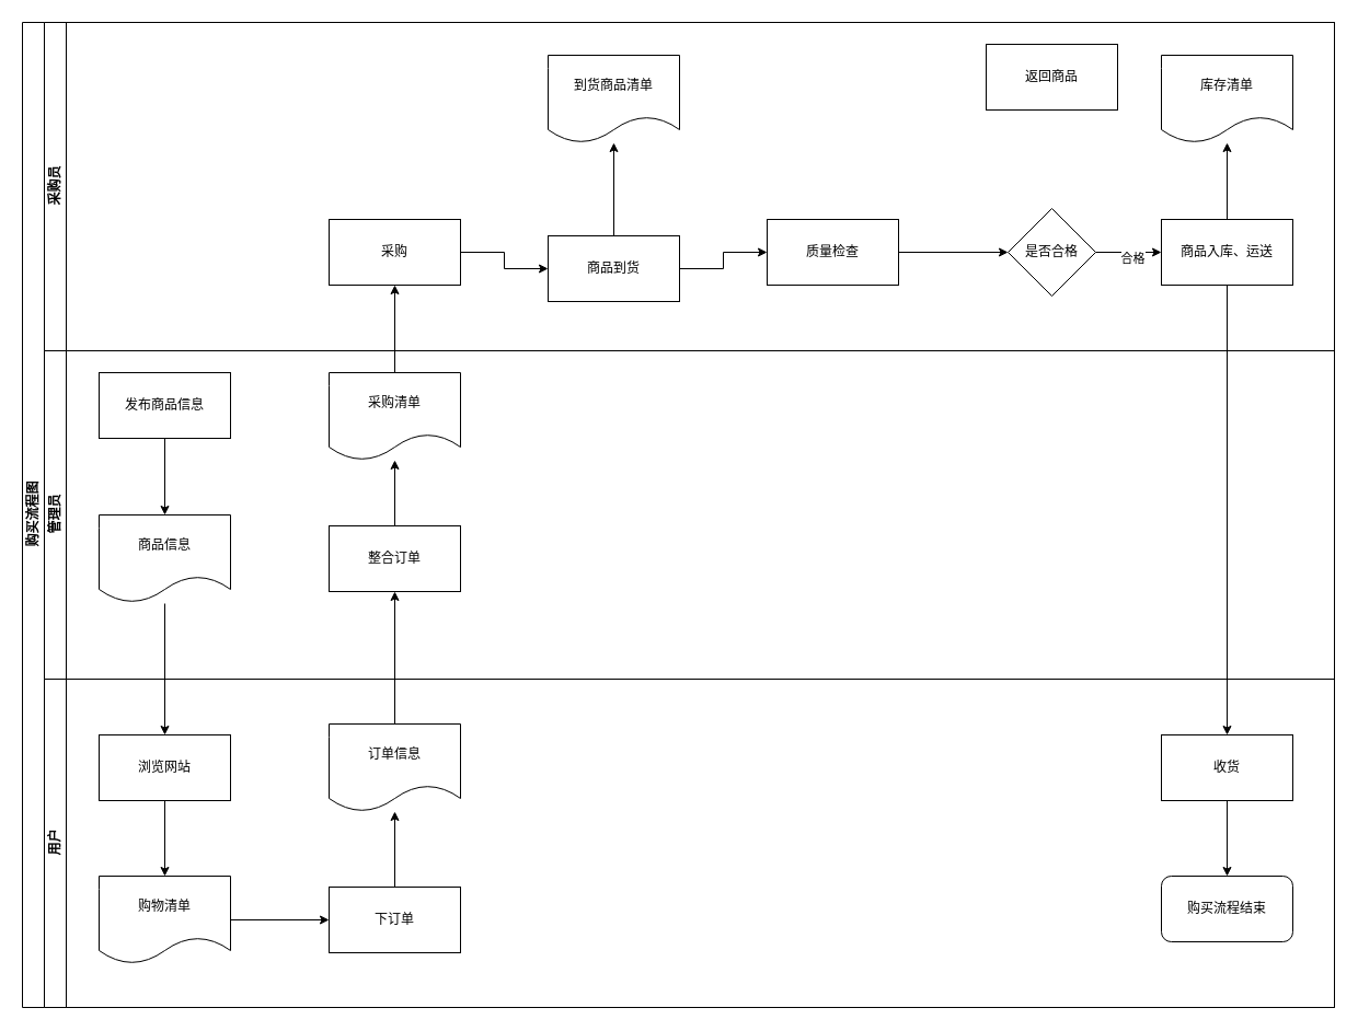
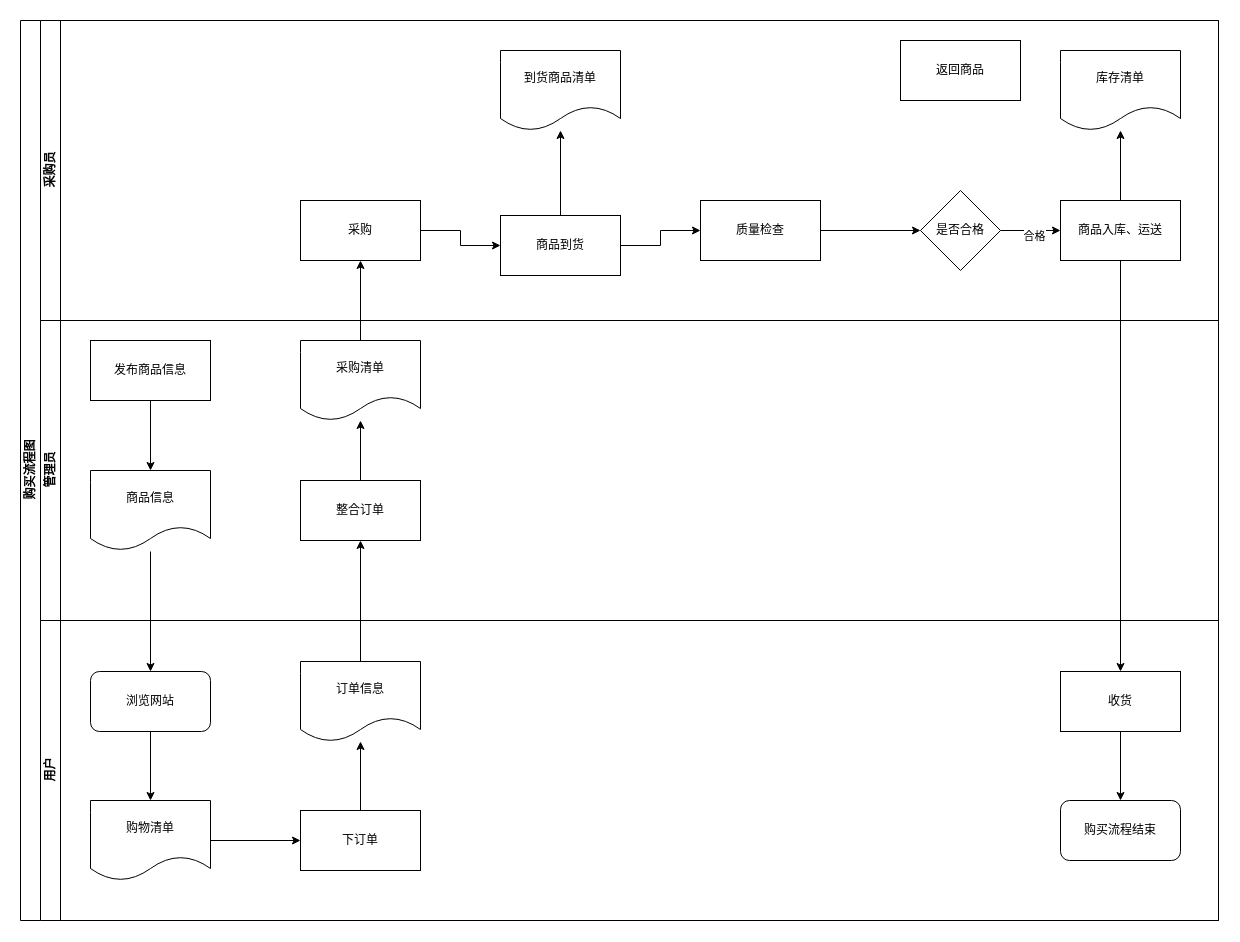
  <mxCell id="0" />
  <mxCell id="1" parent="0" />
  <mxCell id="2" value="购买流程图" style="swimlane;html=1;childLayout=stackLayout;resizeParent=1;resizeParentMax=0;horizontal=0;startSize=20;horizontalStack=0;" parent="1" vertex="1"><mxGeometry x="20" y="20" width="1198" height="900" as="geometry" /></mxCell>
  <mxCell id="3" value="采购员" style="swimlane;html=1;startSize=20;horizontal=0;" parent="2" vertex="1"><mxGeometry x="20" width="1178" height="300" as="geometry"><mxRectangle x="20" width="560" height="30" as="alternateBounds" /></mxGeometry></mxCell>
  <mxCell id="4" value="" style="edgeStyle=orthogonalEdgeStyle;rounded=0;orthogonalLoop=1;jettySize=auto;html=1;" edge="1" parent="3" source="5" target="8"><mxGeometry relative="1" as="geometry" /></mxCell>
  <mxCell id="5" value="采购" style="rounded=0;whiteSpace=wrap;html=1;" vertex="1" parent="3"><mxGeometry x="260" y="180" width="120" height="60" as="geometry" /></mxCell>
  <mxCell id="6" value="" style="edgeStyle=orthogonalEdgeStyle;rounded=0;orthogonalLoop=1;jettySize=auto;html=1;" edge="1" parent="3" source="8" target="10"><mxGeometry relative="1" as="geometry" /></mxCell>
  <mxCell id="7" value="" style="edgeStyle=orthogonalEdgeStyle;rounded=0;orthogonalLoop=1;jettySize=auto;html=1;" edge="1" parent="3" source="8" target="15"><mxGeometry relative="1" as="geometry" /></mxCell>
  <mxCell id="8" value="商品到货" style="whiteSpace=wrap;html=1;rounded=0;" vertex="1" parent="3"><mxGeometry x="460" y="195" width="120" height="60" as="geometry" /></mxCell>
  <mxCell id="9" value="" style="edgeStyle=orthogonalEdgeStyle;rounded=0;orthogonalLoop=1;jettySize=auto;html=1;" edge="1" parent="3" source="10" target="13"><mxGeometry relative="1" as="geometry" /></mxCell>
  <mxCell id="10" value="质量检查" style="whiteSpace=wrap;html=1;rounded=0;" vertex="1" parent="3"><mxGeometry x="660" y="180" width="120" height="60" as="geometry" /></mxCell>
  <mxCell id="11" value="" style="edgeStyle=orthogonalEdgeStyle;rounded=0;orthogonalLoop=1;jettySize=auto;html=1;" edge="1" parent="3" source="13" target="17"><mxGeometry relative="1" as="geometry" /></mxCell>
  <mxCell id="12" value="合格" style="edgeLabel;html=1;align=center;verticalAlign=middle;resizable=0;points=[];" vertex="1" connectable="0" parent="11"><mxGeometry x="0.086" y="-5" relative="1" as="geometry"><mxPoint as="offset" /></mxGeometry></mxCell>
  <mxCell id="13" value="是否合格" style="rhombus;whiteSpace=wrap;html=1;rounded=0;" vertex="1" parent="3"><mxGeometry x="880" y="170" width="80" height="80" as="geometry" /></mxCell>
  <mxCell id="14" value="返回商品" style="whiteSpace=wrap;html=1;rounded=0;" vertex="1" parent="3"><mxGeometry x="860" y="20" width="120" height="60" as="geometry" /></mxCell>
  <mxCell id="15" value="到货商品清单" style="shape=document;whiteSpace=wrap;html=1;boundedLbl=1;rounded=0;" vertex="1" parent="3"><mxGeometry x="460" y="30" width="120" height="80" as="geometry" /></mxCell>
  <mxCell id="16" value="" style="edgeStyle=orthogonalEdgeStyle;rounded=0;orthogonalLoop=1;jettySize=auto;html=1;" edge="1" parent="3" source="17" target="18"><mxGeometry relative="1" as="geometry" /></mxCell>
  <mxCell id="17" value="商品入库、运送" style="whiteSpace=wrap;html=1;rounded=0;" vertex="1" parent="3"><mxGeometry x="1020" y="180" width="120" height="60" as="geometry" /></mxCell>
  <mxCell id="18" value="库存清单" style="shape=document;whiteSpace=wrap;html=1;boundedLbl=1;rounded=0;" vertex="1" parent="3"><mxGeometry x="1020" y="30" width="120" height="80" as="geometry" /></mxCell>
  <mxCell id="19" value="管理员" style="swimlane;html=1;startSize=20;horizontal=0;" parent="2" vertex="1"><mxGeometry x="20" y="300" width="1178" height="300" as="geometry" /></mxCell>
  <mxCell id="20" style="edgeStyle=orthogonalEdgeStyle;rounded=0;orthogonalLoop=1;jettySize=auto;html=1;entryX=0.5;entryY=0;entryDx=0;entryDy=0;" edge="1" parent="19" source="21" target="22"><mxGeometry relative="1" as="geometry" /></mxCell>
  <mxCell id="21" value="发布商品信息" style="rounded=0;whiteSpace=wrap;html=1;" vertex="1" parent="19"><mxGeometry x="50" y="20" width="120" height="60" as="geometry" /></mxCell>
  <mxCell id="22" value="商品信息" style="shape=document;whiteSpace=wrap;html=1;boundedLbl=1;" vertex="1" parent="19"><mxGeometry x="50" y="150" width="120" height="80" as="geometry" /></mxCell>
  <mxCell id="23" value="" style="edgeStyle=orthogonalEdgeStyle;rounded=0;orthogonalLoop=1;jettySize=auto;html=1;" edge="1" parent="19" source="24" target="25"><mxGeometry relative="1" as="geometry" /></mxCell>
  <mxCell id="24" value="整合订单" style="rounded=0;whiteSpace=wrap;html=1;" vertex="1" parent="19"><mxGeometry x="260" y="160" width="120" height="60" as="geometry" /></mxCell>
  <mxCell id="25" value="采购清单" style="shape=document;whiteSpace=wrap;html=1;boundedLbl=1;rounded=0;" vertex="1" parent="19"><mxGeometry x="260" y="20" width="120" height="80" as="geometry" /></mxCell>
  <mxCell id="26" value="用户" style="swimlane;html=1;startSize=20;horizontal=0;" parent="2" vertex="1"><mxGeometry x="20" y="600" width="1178" height="300" as="geometry" /></mxCell>
  <mxCell id="27" value="" style="edgeStyle=orthogonalEdgeStyle;rounded=0;orthogonalLoop=1;jettySize=auto;html=1;" edge="1" parent="26" source="28" target="30"><mxGeometry relative="1" as="geometry" /></mxCell>
- <mxCell id="28" value="浏览网站" style="rounded=0;whiteSpace=wrap;html=1;" vertex="1" parent="26"><mxGeometry x="50" y="51" width="120" height="60" as="geometry" /></mxCell>
+ <mxCell id="28" value="浏览网站" style="whiteSpace=wrap;html=1;rounded=1;" vertex="1" parent="26"><mxGeometry x="50" y="51" width="120" height="60" as="geometry" /></mxCell>
  <mxCell id="29" value="" style="edgeStyle=orthogonalEdgeStyle;rounded=0;orthogonalLoop=1;jettySize=auto;html=1;" edge="1" parent="26" source="30" target="32"><mxGeometry relative="1" as="geometry" /></mxCell>
  <mxCell id="30" value="购物清单" style="shape=document;whiteSpace=wrap;html=1;boundedLbl=1;rounded=0;" vertex="1" parent="26"><mxGeometry x="50" y="180" width="120" height="80" as="geometry" /></mxCell>
  <mxCell id="31" value="" style="edgeStyle=orthogonalEdgeStyle;rounded=0;orthogonalLoop=1;jettySize=auto;html=1;" edge="1" parent="26" source="32" target="33"><mxGeometry relative="1" as="geometry" /></mxCell>
  <mxCell id="32" value="下订单" style="whiteSpace=wrap;html=1;rounded=0;" vertex="1" parent="26"><mxGeometry x="260" y="190" width="120" height="60" as="geometry" /></mxCell>
  <mxCell id="33" value="订单信息" style="shape=document;whiteSpace=wrap;html=1;boundedLbl=1;rounded=0;" vertex="1" parent="26"><mxGeometry x="260" y="41" width="120" height="80" as="geometry" /></mxCell>
  <mxCell id="34" value="" style="edgeStyle=orthogonalEdgeStyle;rounded=0;orthogonalLoop=1;jettySize=auto;html=1;" edge="1" parent="26" source="35" target="36"><mxGeometry relative="1" as="geometry" /></mxCell>
  <mxCell id="35" value="收货" style="rounded=0;whiteSpace=wrap;html=1;" vertex="1" parent="26"><mxGeometry x="1020" y="51" width="120" height="60" as="geometry" /></mxCell>
  <mxCell id="36" value="购买流程结束" style="rounded=1;whiteSpace=wrap;html=1;" vertex="1" parent="26"><mxGeometry x="1020" y="180" width="120" height="60" as="geometry" /></mxCell>
  <mxCell id="37" style="edgeStyle=orthogonalEdgeStyle;rounded=0;orthogonalLoop=1;jettySize=auto;html=1;exitX=0.5;exitY=1;exitDx=0;exitDy=0;" edge="1" parent="2" source="17" target="35"><mxGeometry relative="1" as="geometry" /></mxCell>
  <mxCell id="38" style="edgeStyle=orthogonalEdgeStyle;rounded=0;orthogonalLoop=1;jettySize=auto;html=1;exitX=0.5;exitY=0;exitDx=0;exitDy=0;entryX=0.5;entryY=1;entryDx=0;entryDy=0;" edge="1" parent="2" source="25" target="5"><mxGeometry relative="1" as="geometry" /></mxCell>
  <mxCell id="39" style="edgeStyle=orthogonalEdgeStyle;rounded=0;orthogonalLoop=1;jettySize=auto;html=1;exitX=0.5;exitY=0;exitDx=0;exitDy=0;entryX=0.5;entryY=1;entryDx=0;entryDy=0;" edge="1" parent="2" source="33" target="24"><mxGeometry relative="1" as="geometry" /></mxCell>
  <mxCell id="40" value="" style="endArrow=classic;html=1;rounded=0;entryX=0.5;entryY=0;entryDx=0;entryDy=0;" edge="1" parent="2" target="28"><mxGeometry width="50" height="50" relative="1" as="geometry"><mxPoint x="130" y="531" as="sourcePoint" /><mxPoint x="380" y="451" as="targetPoint" /><Array as="points" /></mxGeometry></mxCell>
